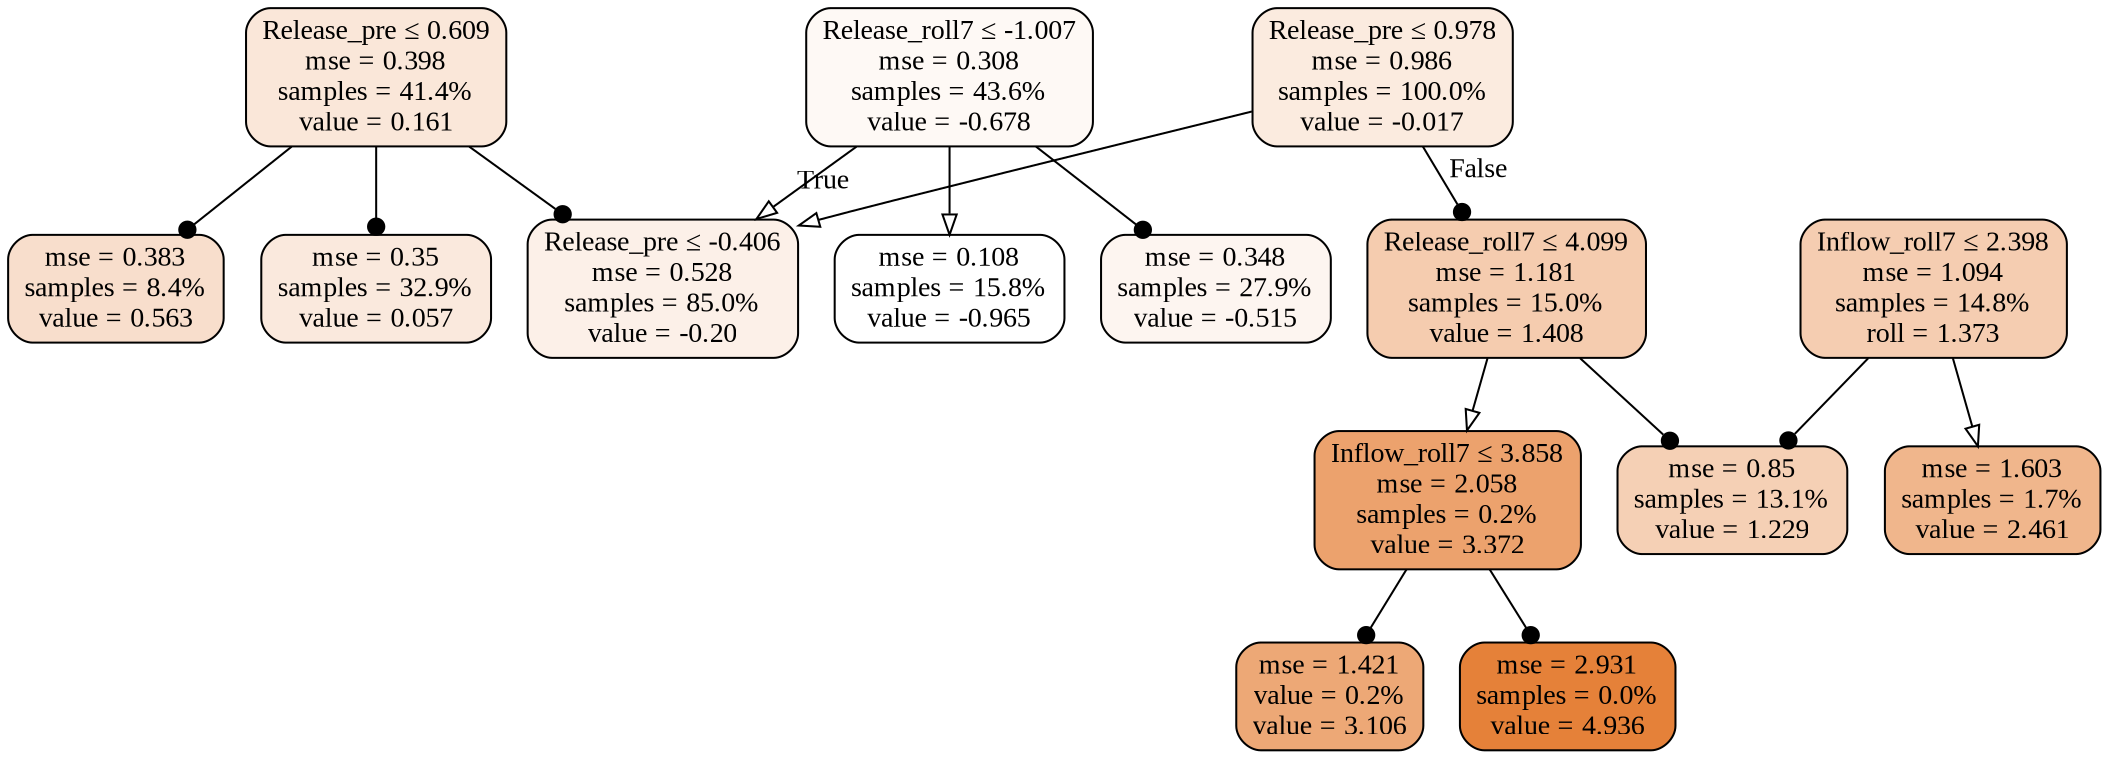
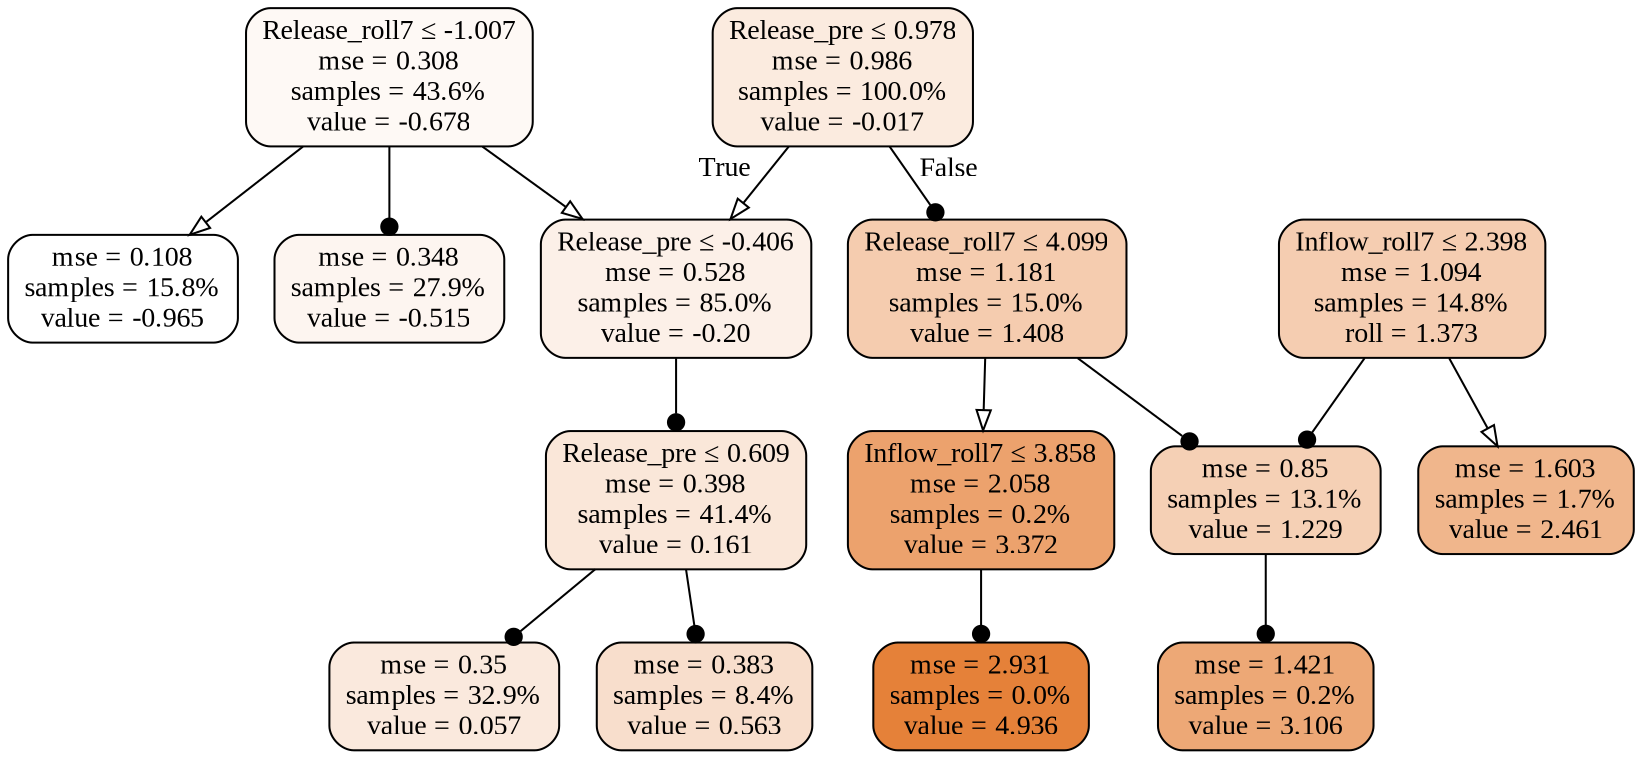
  digraph {
    fontname="Liberation Serif"
    node [color=black fontname="Liberation Serif" shape=box style="filled, rounded"]
    edge [arrowhead=dot fontname="Liberation Serif"]
    n1 [fillcolor="#fbebdf" label=<Release_pre &le; 0.978<br/>mse = 0.986<br/>samples = 100.0%<br/>value = -0.017>]
    n2 [fillcolor="#fcf0e8" label=<Release_pre &le; -0.406<br/>mse = 0.528<br/>samples = 85.0%<br/>value = -0.20>]
    n3 [fillcolor="#f5ccaf" label=<Release_roll7 &le; 4.099<br/>mse = 1.181<br/>samples = 15.0%<br/>value = 1.408>]
    n4 [fillcolor="#fae7d9" label=<Release_pre &le; 0.609<br/>mse = 0.398<br/>samples = 41.4%<br/>value = 0.161>]
    n5 [fillcolor="#eca26d" label=<Inflow_roll7 &le; 3.858<br/>mse = 2.058<br/>samples = 0.2%<br/>value = 3.372>]
    n6 [fillcolor="#f5d0b5" label=<mse = 0.85<br/>samples = 13.1%<br/>value = 1.229>]
    n7 [fillcolor="#fef9f5" label=<Release_roll7 &le; -1.007<br/>mse = 0.308<br/>samples = 43.6%<br/>value = -0.678>]
    n8 [fillcolor="#ffffff" label=<mse = 0.108<br/>samples = 15.8%<br/>value = -0.965>]
    n9 [fillcolor="#fdf5f0" label=<mse = 0.348<br/>samples = 27.9%<br/>value = -0.515>]
    n10 [fillcolor="#fae9dd" label=<mse = 0.35<br/>samples = 32.9%<br/>value = 0.057>]
    n11 [fillcolor="#f8decc" label=<mse = 0.383<br/>samples = 8.4%<br/>value = 0.563>]
    n12 [fillcolor="#f5cdb1" label=<Inflow_roll7 &le; 2.398<br/>mse = 1.094<br/>samples = 14.8%<br/>roll = 1.373>]
    n13 [fillcolor="#f0b68c" label=<mse = 1.603<br/>samples = 1.7%<br/>value = 2.461>]
-   n14 [fillcolor="#eda876" label=<mse = 1.421<br/>value = 0.2%<br/>value = 3.106>]
+   n14 [fillcolor="#eda876" label=<mse = 1.421<br/>samples = 0.2%<br/>value = 3.106>]
    n15 [fillcolor="#e58139" label=<mse = 2.931<br/>samples = 0.0%<br/>value = 4.936>]
    n1 -> n2 [arrowhead=onormal headlabel=True labelangle=45 labeldistance=2.5]
    n1 -> n3 [headlabel=False labelangle=-45 labeldistance=2.5]
-   n4 -> n2
+   n2 -> n4
    n3 -> n5 [arrowhead=onormal]
    n3 -> n6
    n4 -> n10
    n4 -> n11
-   n5 -> n14
+   n6 -> n14
    n5 -> n15
    n7 -> n2 [arrowhead=onormal]
    n7 -> n8 [arrowhead=onormal]
    n7 -> n9
    n12 -> n6
    n12 -> n13 [arrowhead=onormal]
  }
